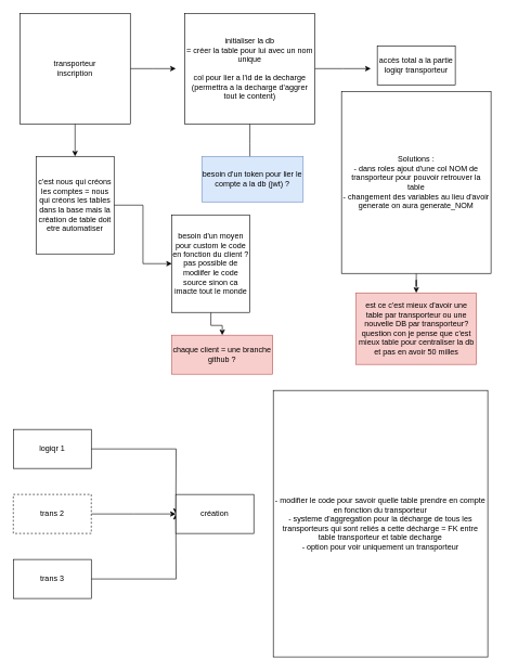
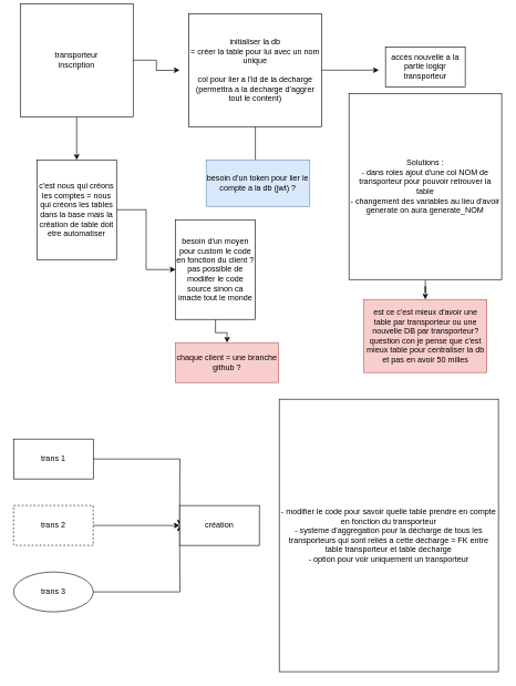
  <mxCell id="0" />
  <mxCell id="1" parent="0" />
  <mxCell id="2" style="edgeStyle=orthogonalEdgeStyle;rounded=0;orthogonalLoop=1;jettySize=auto;html=1;" edge="1" parent="1" source="4"><mxGeometry relative="1" as="geometry"><mxPoint x="270" y="105" as="targetPoint" /></mxGeometry></mxCell>
  <mxCell id="3" style="edgeStyle=orthogonalEdgeStyle;rounded=0;orthogonalLoop=1;jettySize=auto;html=1;entryX=0.5;entryY=0;entryDx=0;entryDy=0;" edge="1" parent="1" source="4" target="9"><mxGeometry relative="1" as="geometry" /></mxCell>
- <mxCell id="4" value="transporteur &lt;br&gt;inscription" style="rounded=0;whiteSpace=wrap;html=1;" vertex="1" parent="1"><mxGeometry x="30" y="20" width="170" height="170" as="geometry" /></mxCell>
+ <mxCell id="4" value="transporteur &lt;br&gt;inscription" style="rounded=0;whiteSpace=wrap;html=1;" vertex="1" parent="1"><mxGeometry x="30" y="5" width="170" height="170" as="geometry" /></mxCell>
  <mxCell id="5" style="edgeStyle=orthogonalEdgeStyle;rounded=0;orthogonalLoop=1;jettySize=auto;html=1;" edge="1" parent="1" source="7"><mxGeometry relative="1" as="geometry"><mxPoint x="570" y="105" as="targetPoint" /></mxGeometry></mxCell>
  <mxCell id="6" style="edgeStyle=orthogonalEdgeStyle;rounded=0;orthogonalLoop=1;jettySize=auto;html=1;" edge="1" parent="1" source="7"><mxGeometry relative="1" as="geometry"><mxPoint x="384" y="250" as="targetPoint" /></mxGeometry></mxCell>
  <mxCell id="7" value="initialiser la db&lt;br&gt;= créer la table pour lui avec un nom unique&lt;br&gt;&lt;br&gt;col pour lier a l'id de la decharge&lt;br&gt;(permettra a la decharge d'aggrer tout le content)" style="rounded=0;whiteSpace=wrap;html=1;" vertex="1" parent="1"><mxGeometry x="284" y="20" width="200" height="170" as="geometry" /></mxCell>
  <mxCell id="8" style="edgeStyle=orthogonalEdgeStyle;rounded=0;orthogonalLoop=1;jettySize=auto;html=1;entryX=0;entryY=0.5;entryDx=0;entryDy=0;" edge="1" parent="1" source="9" target="11"><mxGeometry relative="1" as="geometry" /></mxCell>
  <mxCell id="9" value="c'est nous qui créons les comptes = nous qui créons les tables dans la base mais la création de table doit etre automatiser" style="rounded=0;whiteSpace=wrap;html=1;" vertex="1" parent="1"><mxGeometry x="55" y="240" width="120" height="150" as="geometry" /></mxCell>
  <mxCell id="10" style="edgeStyle=orthogonalEdgeStyle;rounded=0;orthogonalLoop=1;jettySize=auto;html=1;exitX=0.5;exitY=1;exitDx=0;exitDy=0;" edge="1" parent="1" source="11" target="12"><mxGeometry relative="1" as="geometry"><mxPoint x="290" y="570" as="targetPoint" /></mxGeometry></mxCell>
  <mxCell id="11" value="besoin d'un moyen pour custom le code en fonction du client ?&lt;br&gt;pas possible de modiifer le code source sinon ca imacte tout le monde" style="rounded=0;whiteSpace=wrap;html=1;" vertex="1" parent="1"><mxGeometry x="264" y="330" width="120" height="150" as="geometry" /></mxCell>
  <mxCell id="12" value="chaque client = une branche github ?" style="rounded=0;whiteSpace=wrap;html=1;fillColor=#f8cecc;strokeColor=#b85450;" vertex="1" parent="1"><mxGeometry x="264" y="515" width="155" height="60" as="geometry" /></mxCell>
  <mxCell id="13" value="besoin d'un token pour lier le compte a la db (jwt) ?" style="rounded=0;whiteSpace=wrap;html=1;fillColor=#dae8fc;strokeColor=#6c8ebf;" vertex="1" parent="1"><mxGeometry x="310" y="240" width="156" height="70" as="geometry" /></mxCell>
- <mxCell id="14" value="accès total a la partie logiqr transporteur" style="rounded=0;whiteSpace=wrap;html=1;" vertex="1" parent="1"><mxGeometry x="580" y="70" width="120" height="60" as="geometry" /></mxCell>
+ <mxCell id="14" value="accès nouvelle a la partie logiqr transporteur" style="rounded=0;whiteSpace=wrap;html=1;" vertex="1" parent="1"><mxGeometry x="580" y="70" width="120" height="60" as="geometry" /></mxCell>
  <mxCell id="15" style="edgeStyle=orthogonalEdgeStyle;rounded=0;orthogonalLoop=1;jettySize=auto;html=1;" edge="1" parent="1" source="16"><mxGeometry relative="1" as="geometry"><mxPoint x="270" y="790" as="targetPoint" /></mxGeometry></mxCell>
- <mxCell id="16" value="logiqr 1" style="rounded=0;whiteSpace=wrap;html=1;" vertex="1" parent="1"><mxGeometry x="20" y="660" width="120" height="60" as="geometry" /></mxCell>
+ <mxCell id="16" value="trans 1" style="rounded=0;whiteSpace=wrap;html=1;" vertex="1" parent="1"><mxGeometry x="20" y="660" width="120" height="60" as="geometry" /></mxCell>
  <mxCell id="17" style="edgeStyle=orthogonalEdgeStyle;rounded=0;orthogonalLoop=1;jettySize=auto;html=1;" edge="1" parent="1" source="18"><mxGeometry relative="1" as="geometry"><mxPoint x="270" y="790" as="targetPoint" /></mxGeometry></mxCell>
  <mxCell id="18" value="trans 2" style="rounded=0;whiteSpace=wrap;html=1;dashed=1;" vertex="1" parent="1"><mxGeometry x="20" y="760" width="120" height="60" as="geometry" /></mxCell>
  <mxCell id="19" style="edgeStyle=orthogonalEdgeStyle;rounded=0;orthogonalLoop=1;jettySize=auto;html=1;" edge="1" parent="1" source="20"><mxGeometry relative="1" as="geometry"><mxPoint x="270" y="790" as="targetPoint" /></mxGeometry></mxCell>
- <mxCell id="20" value="trans 3" style="rounded=0;whiteSpace=wrap;html=1;" vertex="1" parent="1"><mxGeometry x="20" y="860" width="120" height="60" as="geometry" /></mxCell>
+ <mxCell id="20" value="trans 3" style="ellipse;whiteSpace=wrap;html=1;" vertex="1" parent="1"><mxGeometry x="20" y="860" width="120" height="60" as="geometry" /></mxCell>
  <mxCell id="21" value="création" style="rounded=0;whiteSpace=wrap;html=1;" vertex="1" parent="1"><mxGeometry x="270" y="760" width="120" height="60" as="geometry" /></mxCell>
  <mxCell id="22" value="- modifier le code pour savoir quelle table prendre en compte en fonction du transporteur&lt;br&gt;- systeme d'aggregation pour la décharge de tous les transporteurs qui sont reliés a cette décharge = FK entre table transporteur et table decharge&lt;br&gt;- option pour voir uniquement un transporteur" style="rounded=0;whiteSpace=wrap;html=1;" vertex="1" parent="1"><mxGeometry x="420" y="600" width="330" height="410" as="geometry" /></mxCell>
  <mxCell id="23" style="edgeStyle=orthogonalEdgeStyle;rounded=0;orthogonalLoop=1;jettySize=auto;html=1;" edge="1" parent="1" source="24" target="25"><mxGeometry relative="1" as="geometry"><mxPoint x="640" y="490" as="targetPoint" /></mxGeometry></mxCell>
  <mxCell id="24" value="Solutions : &lt;br&gt;- dans roles ajout d'une col NOM de transporteur pour pouvoir retrouver la table&lt;br&gt;- changement des variables au lieu d'avoir generate on aura generate_NOM&lt;br&gt;" style="rounded=0;whiteSpace=wrap;html=1;" vertex="1" parent="1"><mxGeometry x="525" y="140" width="230" height="280" as="geometry" /></mxCell>
  <mxCell id="25" value="est ce c'est mieux d'avoir une table par transporteur ou une nouvelle DB par transporteur? &lt;br&gt;question con je pense que c'est mieux table pour centraliser la db et pas en avoir 50 milles" style="rounded=0;whiteSpace=wrap;html=1;fillColor=#f8cecc;strokeColor=#b85450;" vertex="1" parent="1"><mxGeometry x="547.5" y="450" width="185" height="110" as="geometry" /></mxCell>
